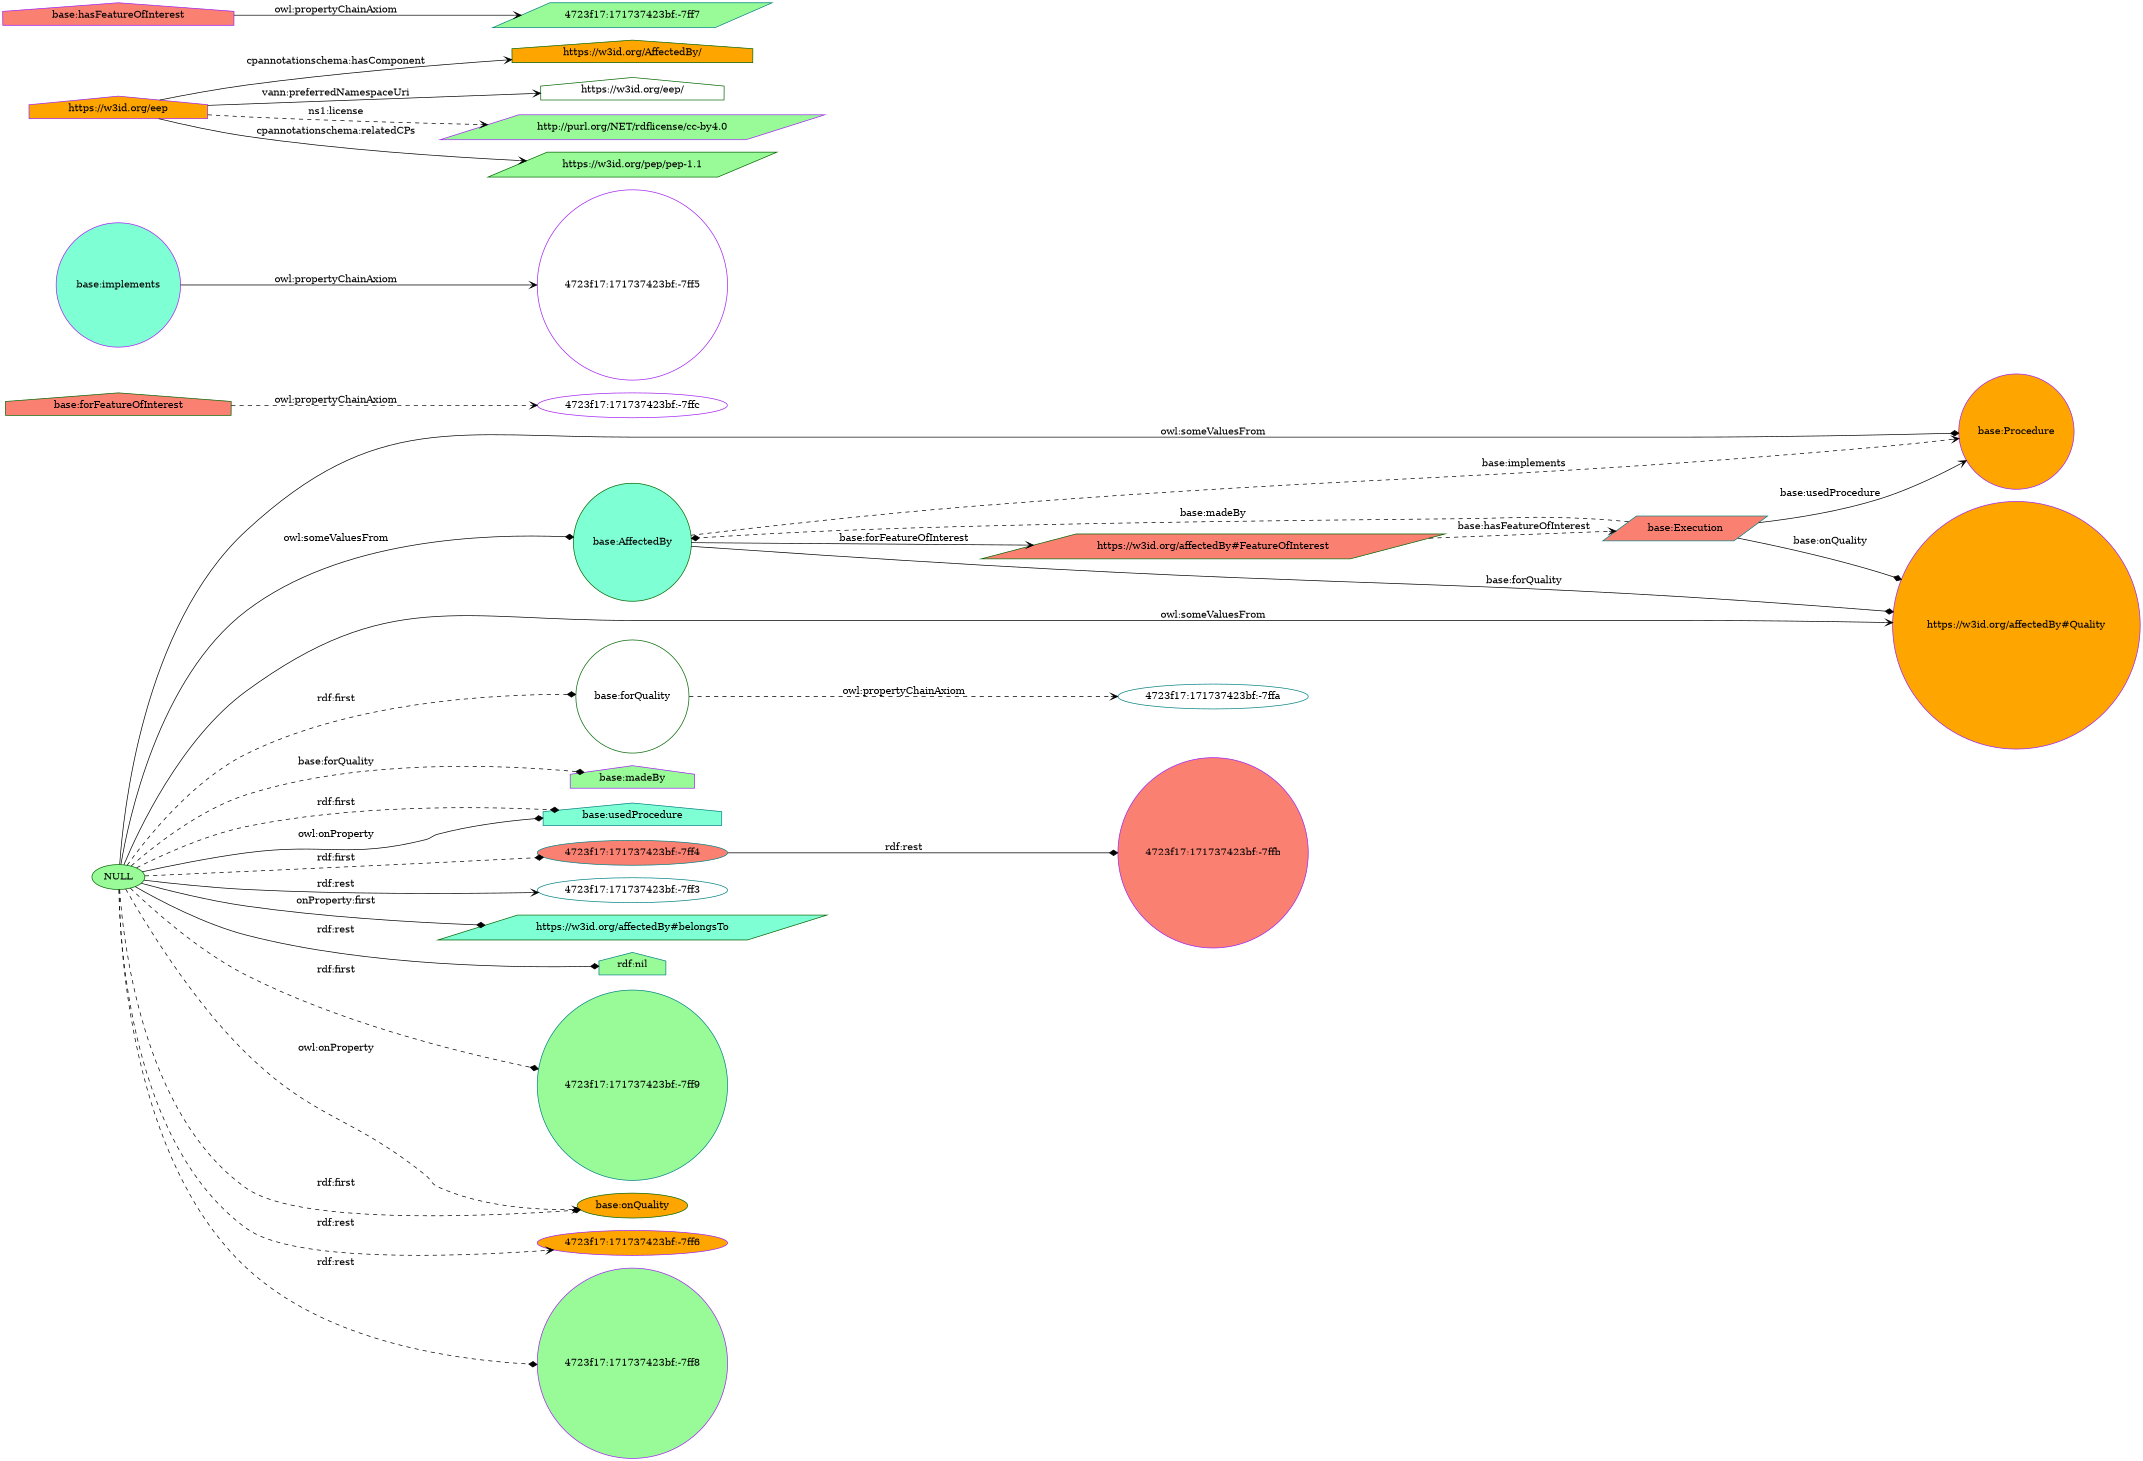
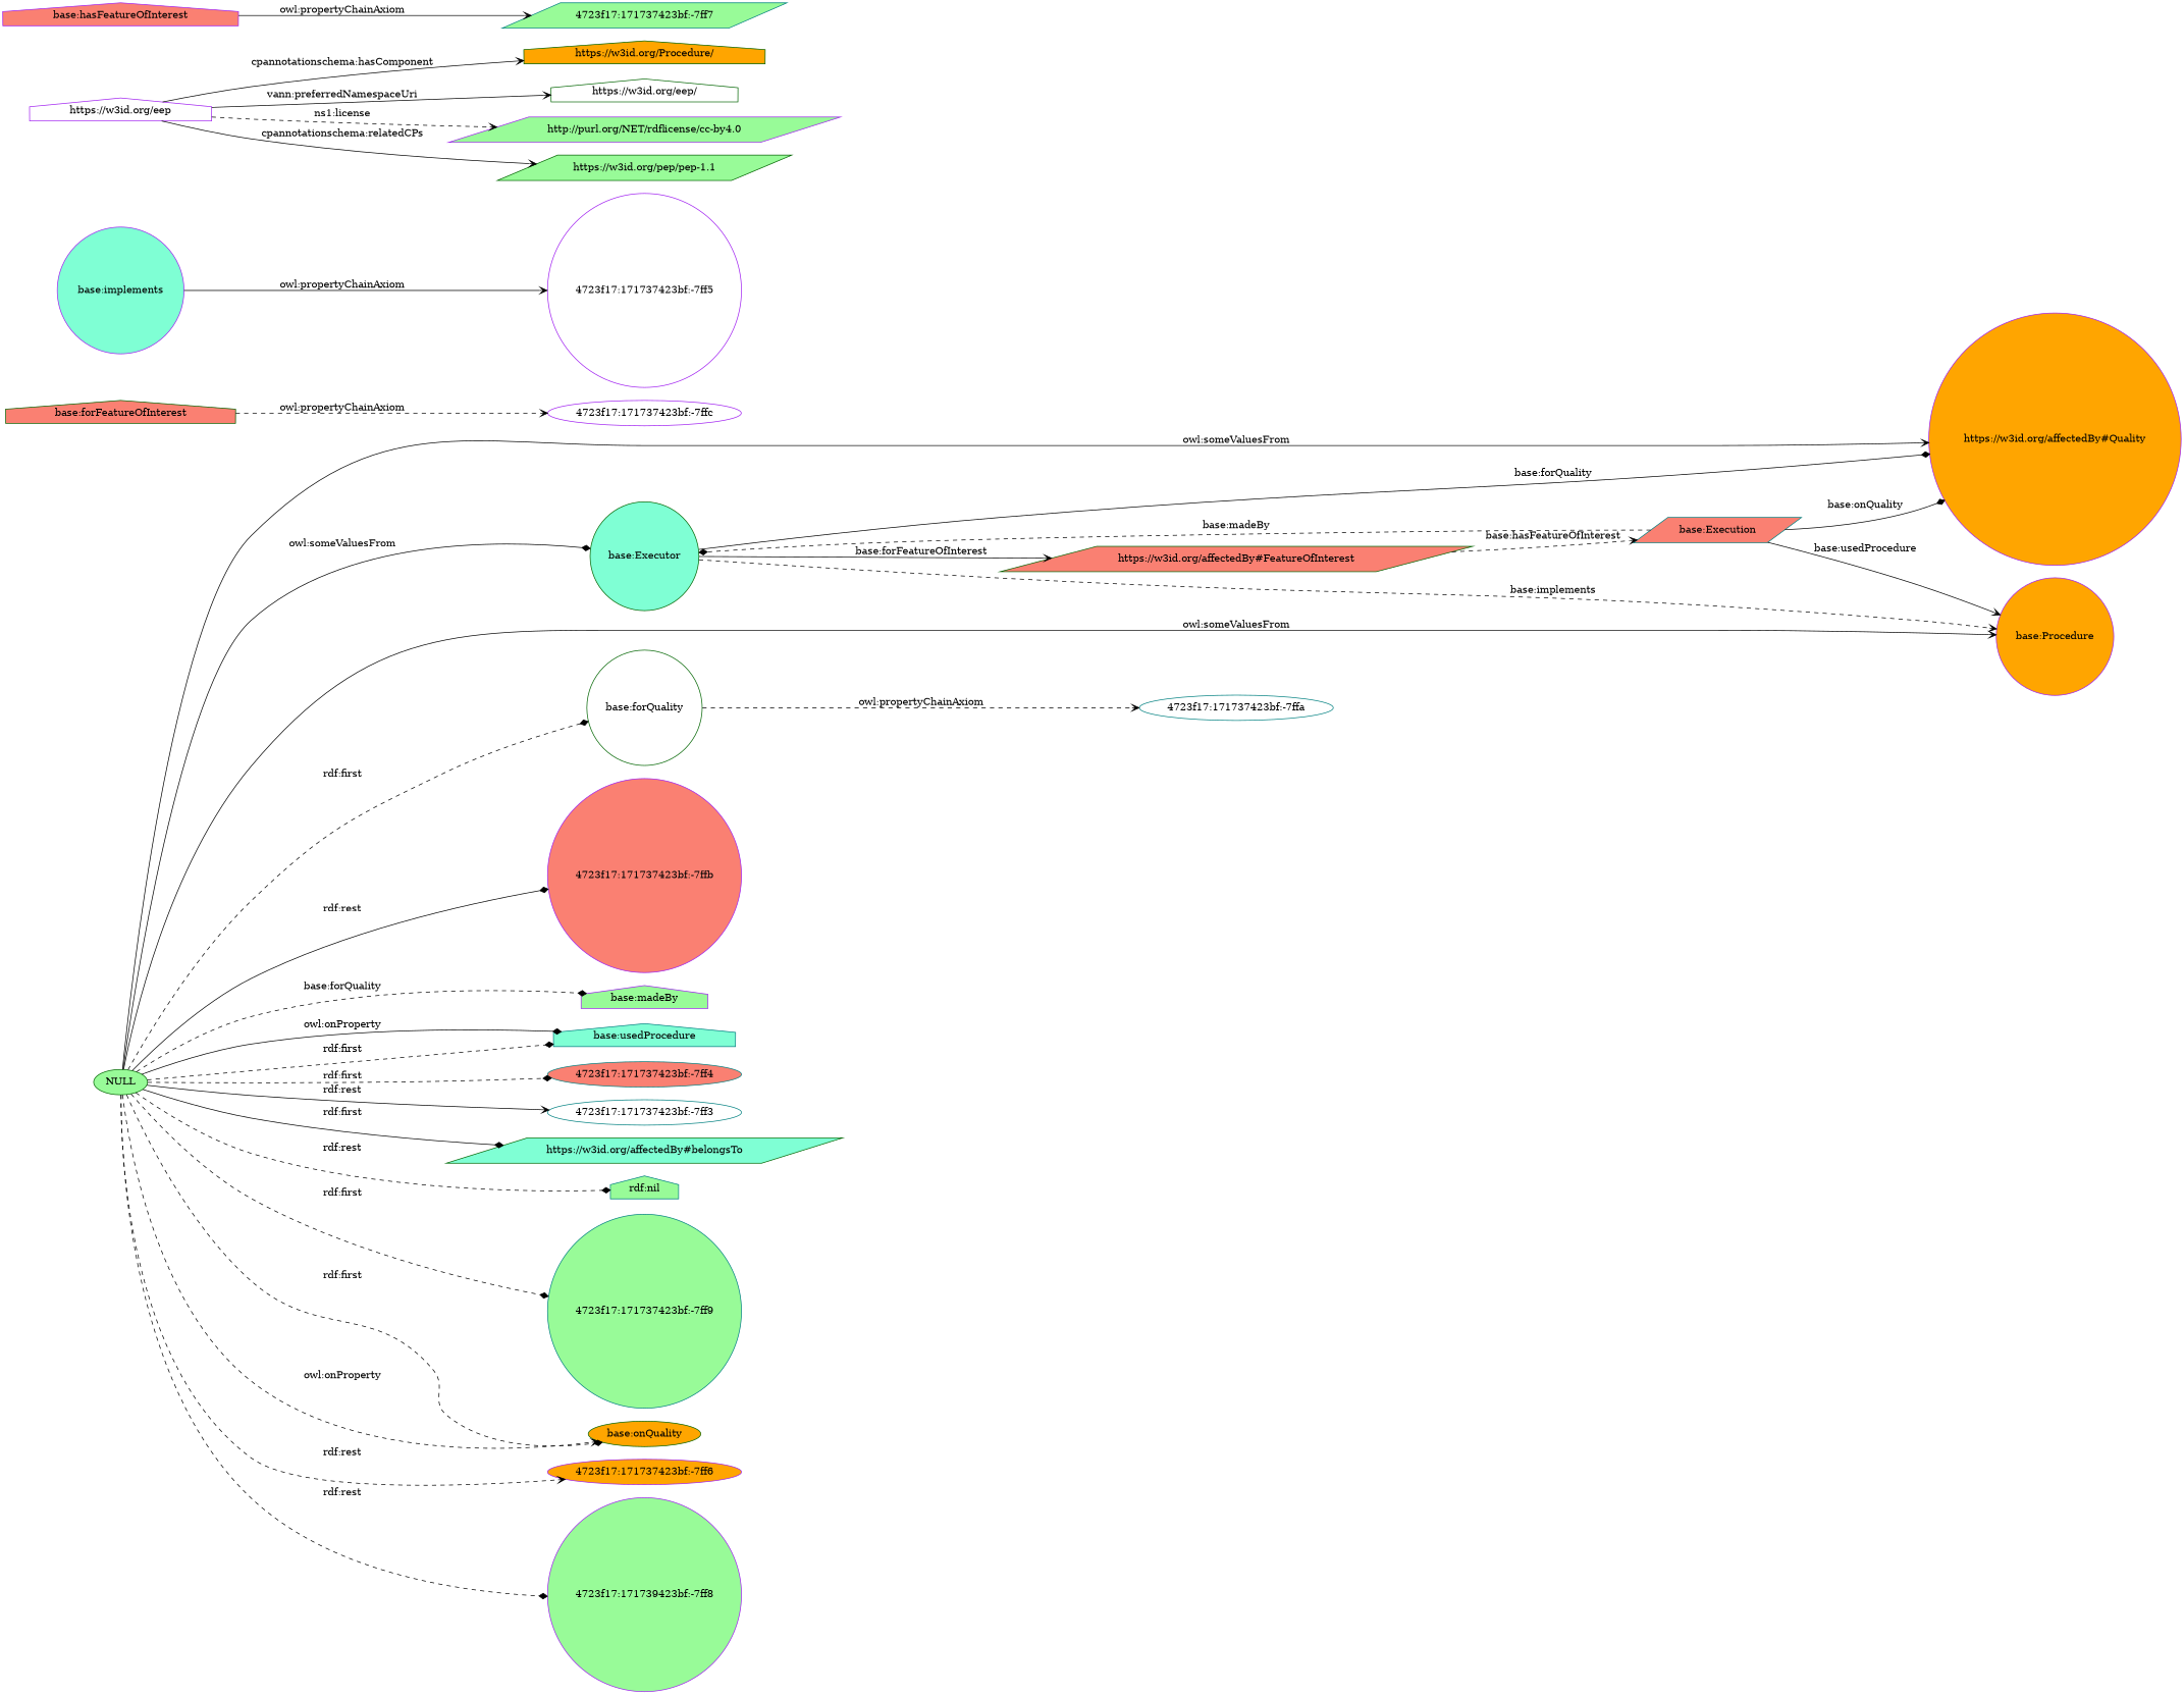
  digraph {
    rankdir=LR
    node [color=purple fillcolor=palegreen shape=circle style=filled]
    edge [arrowhead=vee style=solid]
-   "base:Executor" [color=darkgreen fillcolor=aquamarine label="base:AffectedBy"]
+   "base:Executor" [color=darkgreen fillcolor=aquamarine]
    "base:Procedure" [fillcolor=orange]
    "https://w3id.org/affectedBy#Quality" [fillcolor=orange]
    "https://w3id.org/affectedBy#FeatureOfInterest" [color=darkgreen fillcolor=salmon shape=parallelogram]
    "base:Execution" [color=teal fillcolor=salmon shape=parallelogram]
    "base:forFeatureOfInterest" [color=darkgreen fillcolor=salmon shape=house]
    "4723f17:171737423bf:-7ffc" [fillcolor=white shape=ellipse]
    "base:implements" [fillcolor=aquamarine]
    "4723f17:171737423bf:-7ff5" [fillcolor=white]
    "base:forQuality" [color=darkgreen fillcolor=white]
    "4723f17:171737423bf:-7ffa" [color=teal fillcolor=white shape=ellipse]
-   "https://w3id.org/eep" [fillcolor=orange shape=house]
-   "https://w3id.org/AffectedBy/" [color=darkgreen fillcolor=orange shape=house]
+   "https://w3id.org/eep" [fillcolor=white shape=house]
+   "https://w3id.org/AffectedBy/" [color=darkgreen fillcolor=orange shape=house label="https://w3id.org/Procedure/"]
    "https://w3id.org/eep/" [color=darkgreen fillcolor=white shape=house]
    "http://purl.org/NET/rdflicense/cc-by4.0" [shape=parallelogram]
    "https://w3id.org/pep/pep-1.1" [color=darkgreen shape=parallelogram]
    "base:hasFeatureOfInterest" [fillcolor=salmon shape=house]
    "4723f17:171737423bf:-7ff7" [color=teal shape=parallelogram]
    NULL [color=darkgreen shape=ellipse]
    "4723f17:171737423bf:-7ffb" [fillcolor=salmon]
    "base:madeBy" [shape=house]
    "base:usedProcedure" [color=teal fillcolor=aquamarine shape=house]
    "4723f17:171737423bf:-7ff4" [color=teal fillcolor=salmon shape=ellipse]
    "4723f17:171737423bf:-7ff3" [color=teal fillcolor=white shape=ellipse]
    "https://w3id.org/affectedBy#belongsTo" [color=darkgreen fillcolor=aquamarine shape=parallelogram]
    "rdf:nil" [color=teal shape=house]
    "4723f17:171737423bf:-7ff9" [color=teal]
    "base:onQuality" [color=darkgreen fillcolor=orange shape=ellipse]
    "4723f17:171737423bf:-7ff6" [fillcolor=orange shape=ellipse]
-   "4723f17:171737423bf:-7ff8"
+   "4723f17:171737423bf:-7ff8" [label="4723f17:171739423bf:-7ff8"]
    "base:Executor" -> "base:Procedure" [label="base:implements" style=dashed]
    "base:Executor" -> "https://w3id.org/affectedBy#Quality" [arrowhead=diamond label="base:forQuality"]
    "base:Executor" -> "https://w3id.org/affectedBy#FeatureOfInterest" [label="base:forFeatureOfInterest"]
    "https://w3id.org/affectedBy#FeatureOfInterest" -> "base:Execution" [label="base:hasFeatureOfInterest" style=dashed]
    "base:Execution" -> "base:Executor" [arrowhead=diamond label="base:madeBy" style=dashed]
    "base:Execution" -> "base:Procedure" [label="base:usedProcedure"]
    "base:Execution" -> "https://w3id.org/affectedBy#Quality" [arrowhead=diamond label="base:onQuality"]
    "base:forFeatureOfInterest" -> "4723f17:171737423bf:-7ffc" [label="owl:propertyChainAxiom" style=dashed]
    "base:implements" -> "4723f17:171737423bf:-7ff5" [label="owl:propertyChainAxiom"]
    "base:forQuality" -> "4723f17:171737423bf:-7ffa" [label="owl:propertyChainAxiom" style=dashed]
    "https://w3id.org/eep" -> "https://w3id.org/AffectedBy/" [label="cpannotationschema:hasComponent"]
    "https://w3id.org/eep" -> "https://w3id.org/eep/" [label="vann:preferredNamespaceUri"]
    "https://w3id.org/eep" -> "http://purl.org/NET/rdflicense/cc-by4.0" [label="ns1:license" style=dashed]
    "https://w3id.org/eep" -> "https://w3id.org/pep/pep-1.1" [label="cpannotationschema:relatedCPs"]
    "base:hasFeatureOfInterest" -> "4723f17:171737423bf:-7ff7" [label="owl:propertyChainAxiom"]
    NULL -> "base:Executor" [arrowhead=diamond label="owl:someValuesFrom"]
-   NULL -> "base:Procedure" [arrowhead=diamond label="owl:someValuesFrom"]
+   NULL -> "base:Procedure" [label="owl:someValuesFrom"]
    NULL -> "https://w3id.org/affectedBy#Quality" [label="owl:someValuesFrom"]
    NULL -> "base:forQuality" [arrowhead=diamond label="rdf:first" style=dashed]
-   "4723f17:171737423bf:-7ff4" -> "4723f17:171737423bf:-7ffb" [arrowhead=diamond label="rdf:rest"]
+   NULL -> "4723f17:171737423bf:-7ffb" [arrowhead=diamond label="rdf:rest"]
    NULL -> "base:madeBy" [arrowhead=diamond label="base:forQuality" style=dashed]
    NULL -> "base:usedProcedure" [arrowhead=diamond label="rdf:first" style=dashed]
    NULL -> "base:usedProcedure" [arrowhead=diamond label="owl:onProperty"]
    NULL -> "4723f17:171737423bf:-7ff4" [arrowhead=diamond label="rdf:first" style=dashed]
    NULL -> "4723f17:171737423bf:-7ff3" [label="rdf:rest"]
-   NULL -> "https://w3id.org/affectedBy#belongsTo" [arrowhead=diamond label="onProperty:first"]
-   NULL -> "rdf:nil" [arrowhead=diamond label="rdf:rest"]
+   NULL -> "https://w3id.org/affectedBy#belongsTo" [arrowhead=diamond label="rdf:first"]
+   NULL -> "rdf:nil" [arrowhead=diamond label="rdf:rest" style=dashed]
    NULL -> "4723f17:171737423bf:-7ff9" [arrowhead=diamond label="rdf:first" style=dashed]
    NULL -> "base:onQuality" [label="owl:onProperty" style=dashed]
    NULL -> "base:onQuality" [arrowhead=diamond label="rdf:first" style=dashed]
    NULL -> "4723f17:171737423bf:-7ff6" [label="rdf:rest" style=dashed]
    NULL -> "4723f17:171737423bf:-7ff8" [arrowhead=diamond label="rdf:rest" style=dashed]
  }
